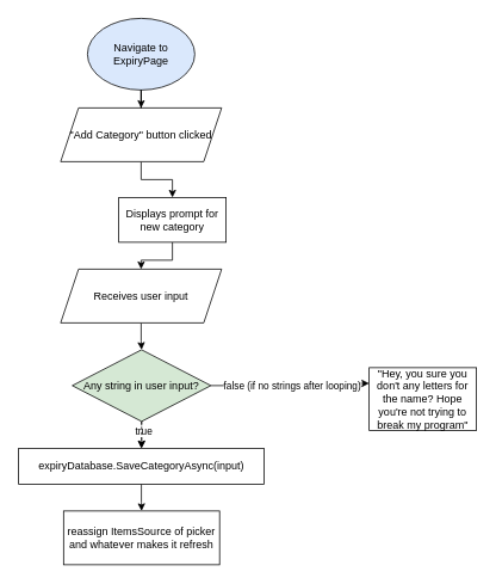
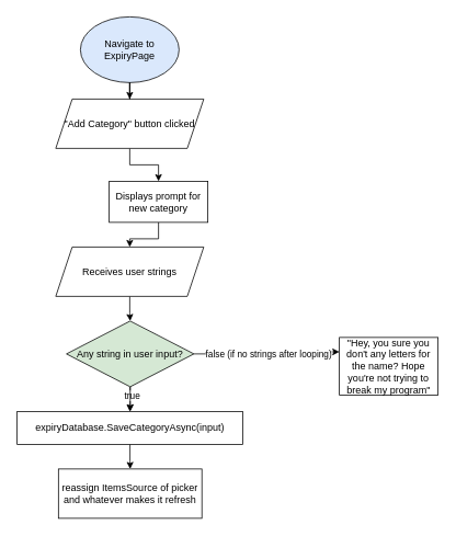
  <mxCell id="0" />
  <mxCell id="1" parent="0" />
  <mxCell id="2" style="edgeStyle=orthogonalEdgeStyle;rounded=0;orthogonalLoop=1;jettySize=auto;html=1;entryX=0;entryY=0.25;entryDx=0;entryDy=0;" edge="1" parent="1" source="7" target="16"><mxGeometry relative="1" as="geometry" /></mxCell>
  <mxCell id="3" value="false (if no strings after looping)" style="edgeLabel;html=1;align=center;verticalAlign=middle;resizable=0;points=[];" vertex="1" connectable="0" parent="2"><mxGeometry x="-0.013" y="-2" relative="1" as="geometry"><mxPoint as="offset" /></mxGeometry></mxCell>
  <mxCell id="4" style="edgeStyle=orthogonalEdgeStyle;rounded=0;orthogonalLoop=1;jettySize=auto;html=1;" edge="1" parent="1" source="7"><mxGeometry relative="1" as="geometry"><mxPoint x="157.5" y="500" as="targetPoint" /></mxGeometry></mxCell>
  <mxCell id="5" value="true" style="edgeLabel;html=1;align=center;verticalAlign=middle;resizable=0;points=[];" vertex="1" connectable="0" parent="4"><mxGeometry x="-0.363" y="2" relative="1" as="geometry"><mxPoint as="offset" /></mxGeometry></mxCell>
- <mxCell id="6" style="edgeStyle=orthogonalEdgeStyle;rounded=0;orthogonalLoop=1;jettySize=auto;html=1;entryX=0.5;entryY=0;entryDx=0;entryDy=0;dashed=1;" edge="1" parent="1" source="7" target="18"><mxGeometry relative="1" as="geometry" /></mxCell>
+ <mxCell id="6" style="edgeStyle=orthogonalEdgeStyle;rounded=0;orthogonalLoop=1;jettySize=auto;html=1;entryX=0.5;entryY=0;entryDx=0;entryDy=0;" edge="1" parent="1" source="7" target="18"><mxGeometry relative="1" as="geometry" /></mxCell>
  <mxCell id="7" value="Any string in user input?" style="rhombus;whiteSpace=wrap;html=1;fillColor=#d5e8d4;" vertex="1" parent="1"><mxGeometry x="80" y="390" width="155" height="80" as="geometry" /></mxCell>
  <mxCell id="8" style="edgeStyle=orthogonalEdgeStyle;rounded=0;orthogonalLoop=1;jettySize=auto;html=1;entryX=0.5;entryY=0;entryDx=0;entryDy=0;" edge="1" parent="1" source="9" target="13"><mxGeometry relative="1" as="geometry" /></mxCell>
  <mxCell id="9" value="&quot;Add Category&quot; button clicked" style="shape=parallelogram;perimeter=parallelogramPerimeter;whiteSpace=wrap;html=1;fixedSize=1;" vertex="1" parent="1"><mxGeometry x="67" y="120" width="180" height="60" as="geometry" /></mxCell>
  <mxCell id="10" value="Navigate to ExpiryPage" style="ellipse;whiteSpace=wrap;html=1;fillColor=#dae8fc;" vertex="1" parent="1"><mxGeometry x="97" y="20" width="120" height="80" as="geometry" /></mxCell>
  <mxCell id="11" style="edgeStyle=orthogonalEdgeStyle;rounded=0;orthogonalLoop=1;jettySize=auto;html=1;entryX=0.5;entryY=0;entryDx=0;entryDy=0;" edge="1" parent="1" source="10" target="9"><mxGeometry relative="1" as="geometry" /></mxCell>
  <mxCell id="12" style="edgeStyle=orthogonalEdgeStyle;rounded=0;orthogonalLoop=1;jettySize=auto;html=1;entryX=0.5;entryY=0;entryDx=0;entryDy=0;" edge="1" parent="1" source="13" target="15"><mxGeometry relative="1" as="geometry" /></mxCell>
  <mxCell id="13" value="Displays prompt for new category" style="rounded=0;whiteSpace=wrap;html=1;" vertex="1" parent="1"><mxGeometry x="132" y="220" width="120" height="50" as="geometry" /></mxCell>
  <mxCell id="14" style="edgeStyle=orthogonalEdgeStyle;rounded=0;orthogonalLoop=1;jettySize=auto;html=1;" edge="1" parent="1" source="15" target="7"><mxGeometry relative="1" as="geometry" /></mxCell>
- <mxCell id="15" value="Receives user input" style="shape=parallelogram;perimeter=parallelogramPerimeter;whiteSpace=wrap;html=1;fixedSize=1;" vertex="1" parent="1"><mxGeometry x="67" y="300" width="180" height="60" as="geometry" /></mxCell>
+ <mxCell id="15" value="Receives user strings" style="shape=parallelogram;perimeter=parallelogramPerimeter;whiteSpace=wrap;html=1;fixedSize=1;" vertex="1" parent="1"><mxGeometry x="67" y="300" width="180" height="60" as="geometry" /></mxCell>
  <mxCell id="16" value="&quot;Hey, you sure you don't any letters for the name? Hope you're not trying to break my program&quot;" style="rounded=0;whiteSpace=wrap;html=1;" vertex="1" parent="1"><mxGeometry x="412" y="410" width="120" height="70" as="geometry" /></mxCell>
  <mxCell id="17" style="edgeStyle=orthogonalEdgeStyle;rounded=0;orthogonalLoop=1;jettySize=auto;html=1;entryX=0.5;entryY=0;entryDx=0;entryDy=0;" edge="1" parent="1" source="18" target="19"><mxGeometry relative="1" as="geometry"><mxPoint x="157.5" y="600" as="targetPoint" /></mxGeometry></mxCell>
  <mxCell id="18" value="expiryDatabase.SaveCategoryAsync(input)" style="rounded=0;whiteSpace=wrap;html=1;" vertex="1" parent="1"><mxGeometry x="20" y="500" width="274.5" height="40" as="geometry" /></mxCell>
  <mxCell id="19" value="reassign ItemsSource of picker and whatever makes it refresh" style="rounded=0;whiteSpace=wrap;html=1;" vertex="1" parent="1"><mxGeometry x="70.25" y="570" width="174.5" height="60" as="geometry" /></mxCell>
